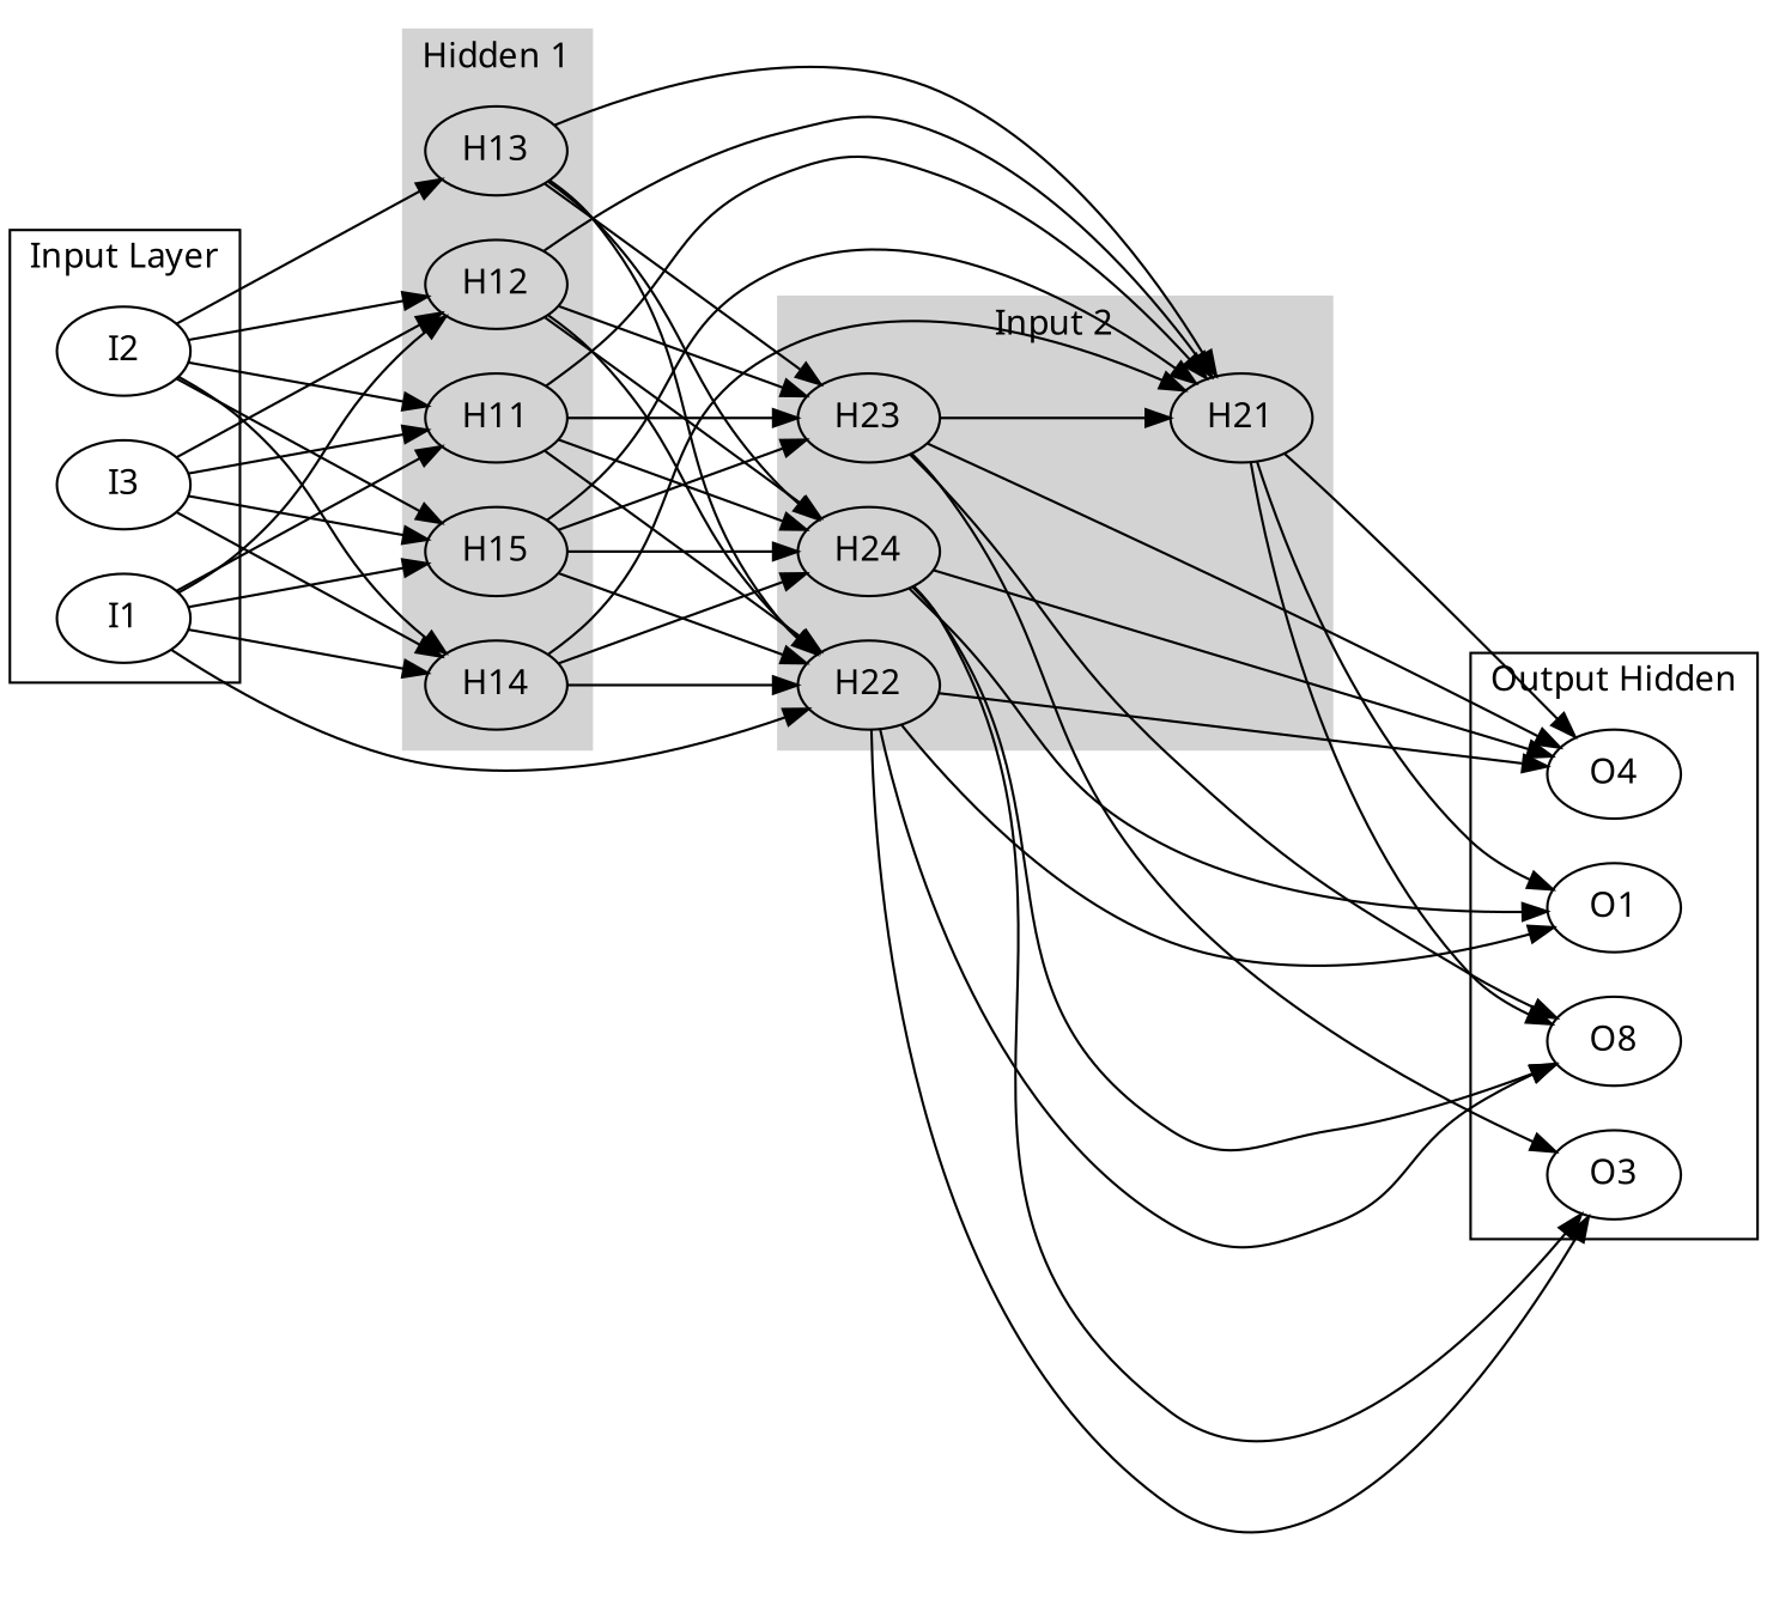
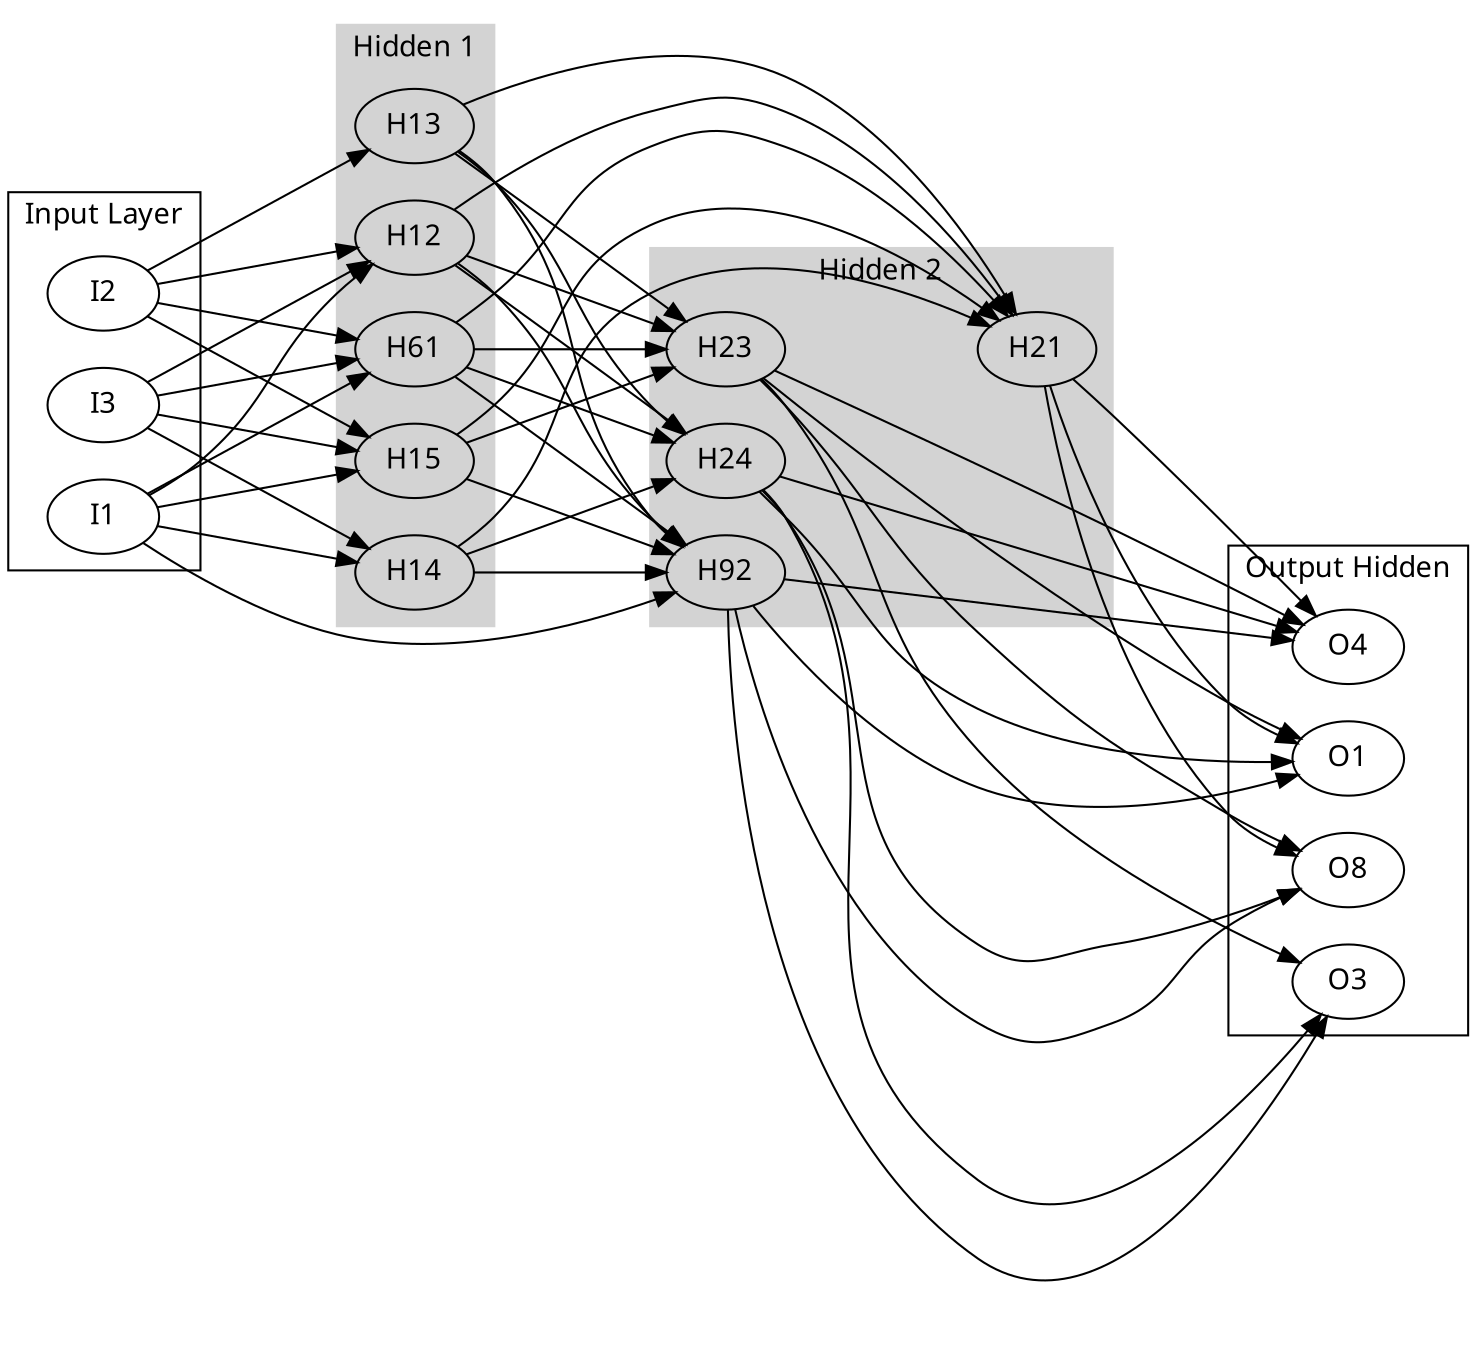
  digraph {
    fontname="CMU Sans Serif"
    ordering=out
    rankdir=LR
    ranksep="1.0 equally"
    node [fontname="CMU Sans Serif"]
    edge [fontname="CMU Sans Serif"]
-   H11
+   H11 [label=H61]
    H12
    H13
    H14
    H15
    I1
    I2
    I3
    H21
-   H22
+   H22 [label=H92]
    H23
    H24
    O1
    n14 [label=O8]
    O3
    O4
    subgraph cluster_1 {
      color=lightgrey
      label="Hidden 1"
      style=filled
      H11
      H12
      H13
      H14
      H15
    }
    subgraph cluster_2 {
      label="Input Layer"
      I1
      I2
      I3
    }
    subgraph cluster_3 {
      color=lightgrey
-     label="Input 2"
+     label="Hidden 2"
      style=filled
      H21
      H22
      H23
      H24
    }
    subgraph cluster_4 {
      label="Output Hidden"
      O1
      n14
      O3
      O4
    }
    H11 -> H21
    H11 -> H22
    H11 -> H23
    H11 -> H24
    H12 -> H21
    H12 -> H22
    H12 -> H23
    H12 -> H24
    H13 -> H21
    H13 -> H22
    H13 -> H23
    H13 -> H24
    H14 -> H21
    H14 -> H22
    H14 -> H24
    H15 -> H21
    H15 -> H22
    H15 -> H23
-   H15 -> H24
    I1 -> H11
    I1 -> H12
    I1 -> H14
    I1 -> H15
    I1 -> H22
    I2 -> H11
    I2 -> H12
    I2 -> H13
-   I2 -> H14
    I2 -> H15
    I3 -> H11
    I3 -> H12
    I3 -> H14
    I3 -> H15
    H21 -> O1
    H21 -> n14
    H21 -> O4
    H22 -> O1
    H22 -> n14
    H22 -> O3
    H22 -> O4
-   H23 -> H21
+   H23 -> O1
    H23 -> n14
    H23 -> O3
    H23 -> O4
    H24 -> O1
    H24 -> n14
    H24 -> O3
    H24 -> O4
  }
